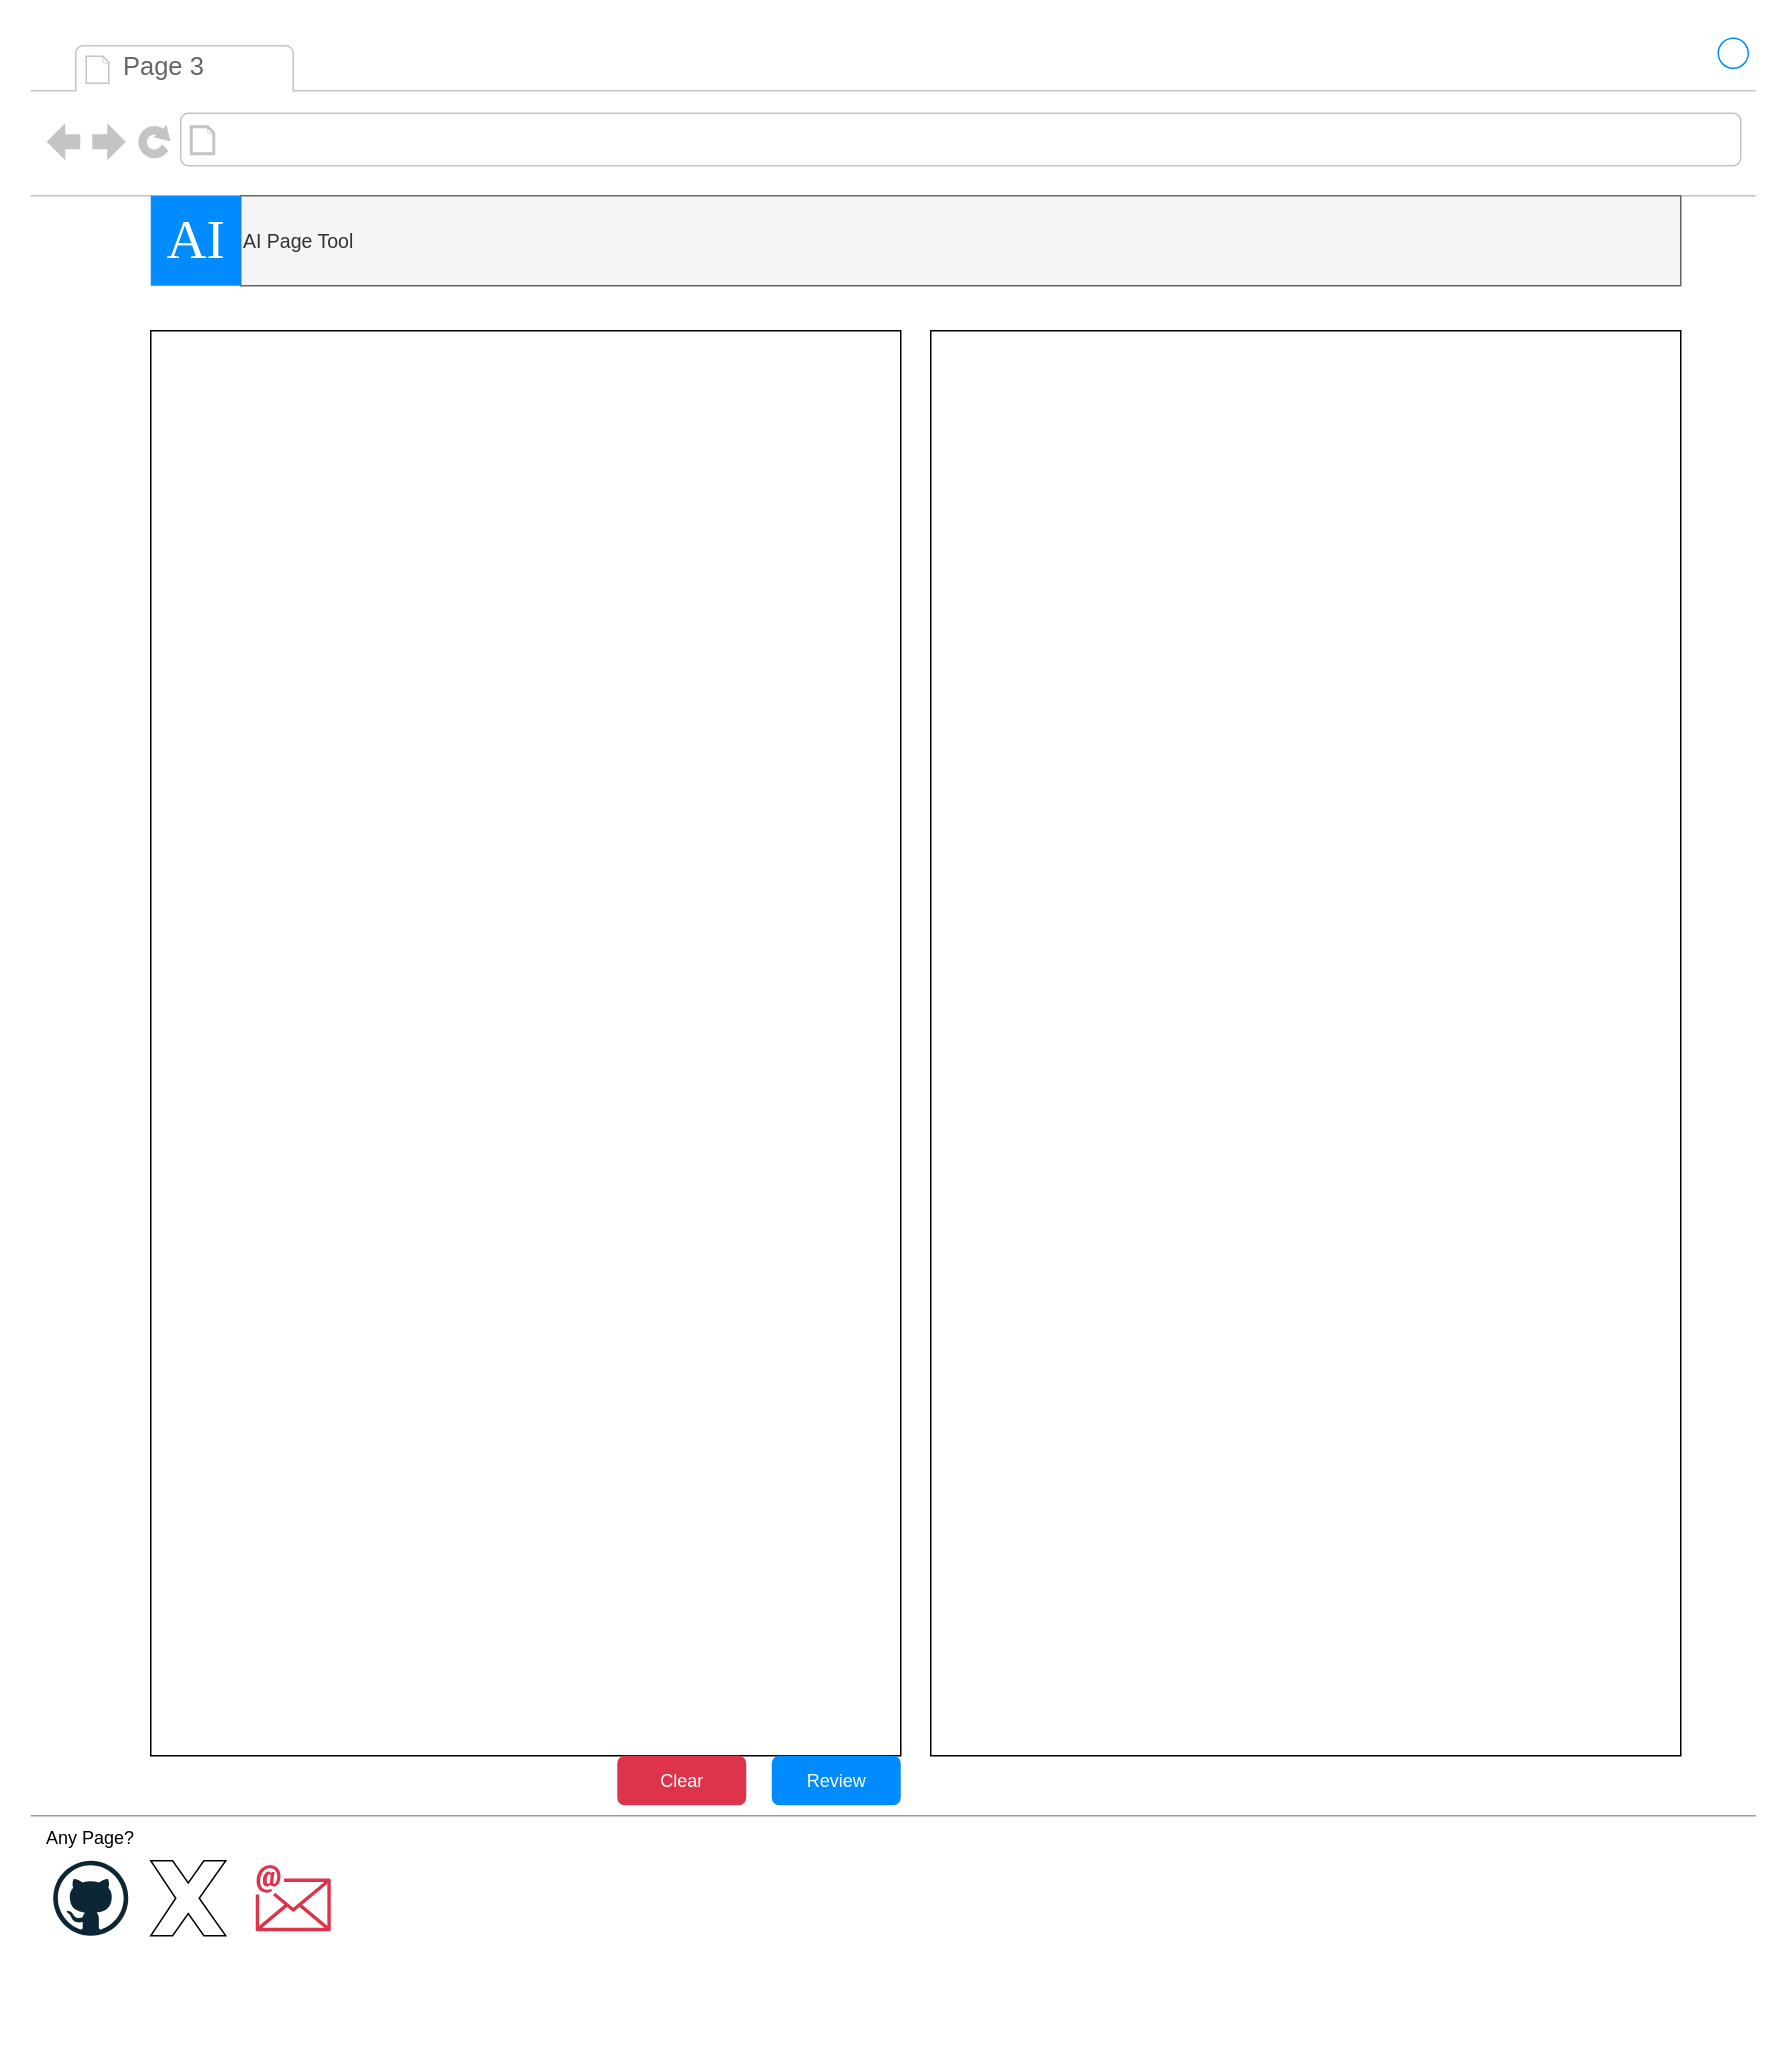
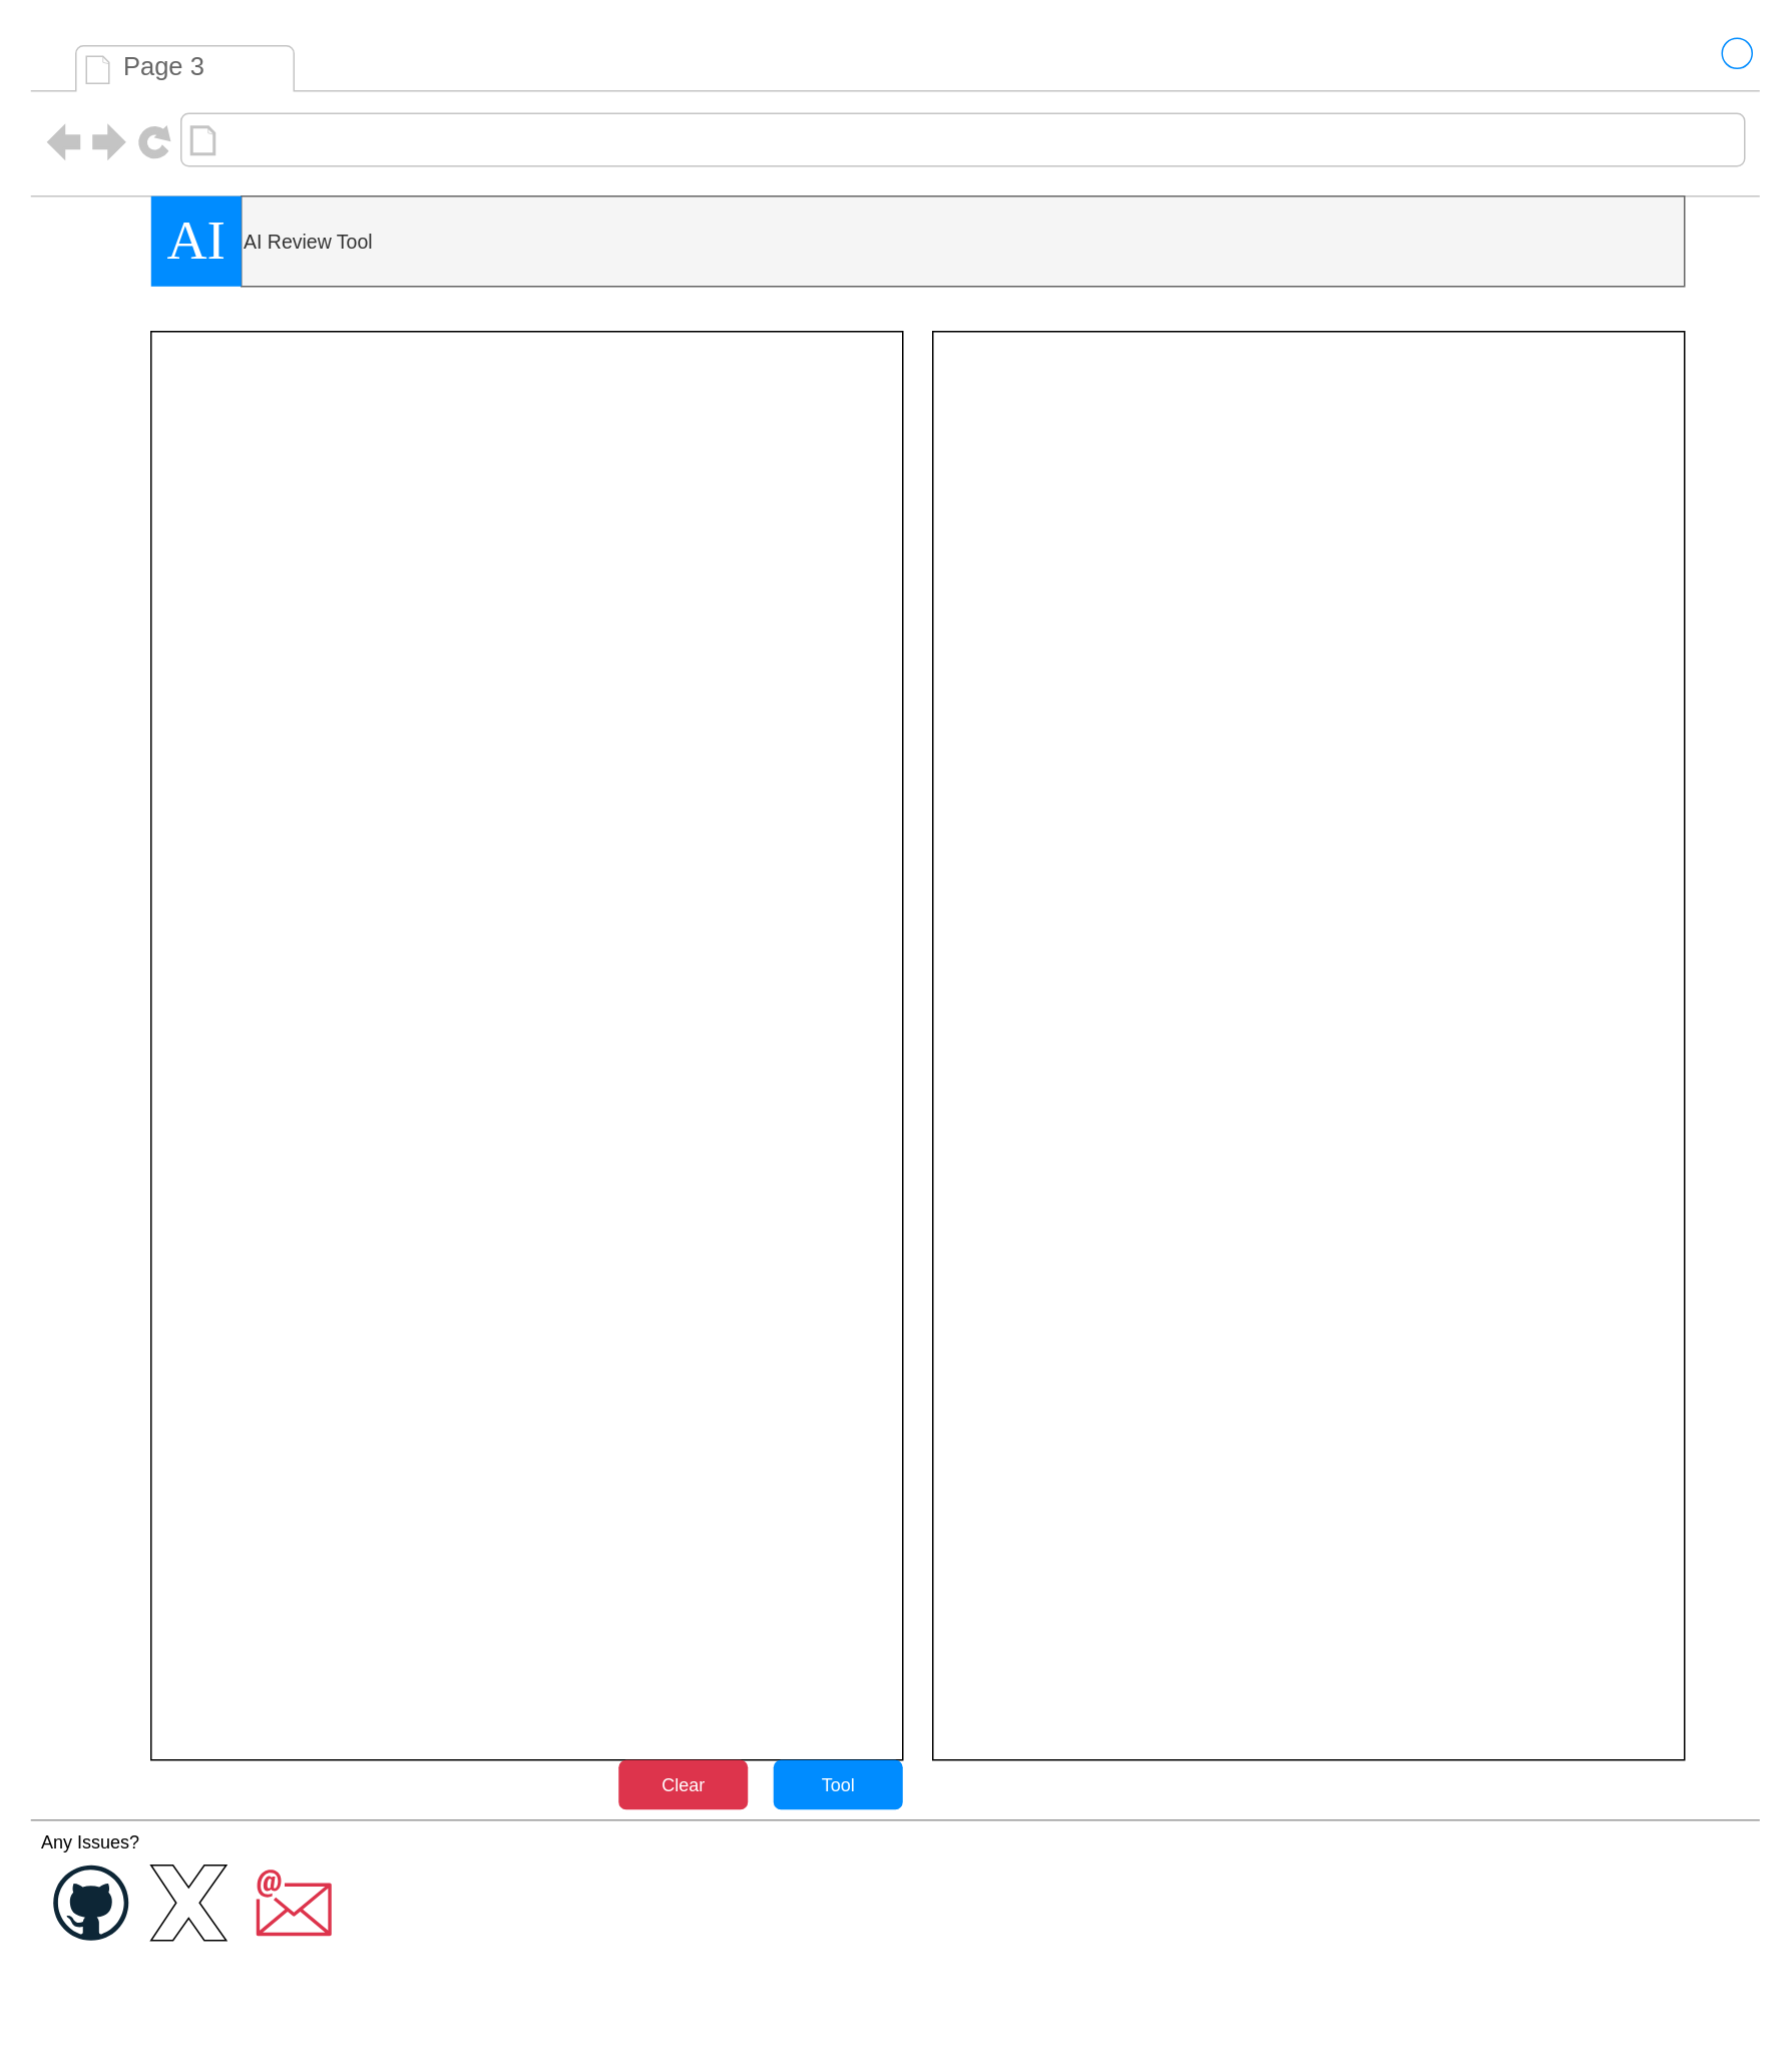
  <mxCell id="0" />
  <mxCell id="1" parent="0" />
  <mxCell id="2" value="" style="strokeWidth=1;shadow=0;dashed=0;align=center;html=1;shape=mxgraph.mockup.containers.browserWindow;rSize=0;strokeColor2=#008cff;strokeColor3=#c4c4c4;mainText=,;recursiveResize=0;strokeColor=#FFFFFF;fontColor=#FFFFFF;fillColor=light-dark(#ffffff, #a1cdf9);" parent="1" vertex="1"><mxGeometry x="20" y="20" width="1150" height="1330" as="geometry" /></mxCell>
  <mxCell id="3" value="Page 3" style="strokeWidth=1;shadow=0;dashed=0;align=center;html=1;shape=mxgraph.mockup.containers.anchor;fontSize=17;fontColor=#666666;align=left;" parent="2" vertex="1"><mxGeometry x="60" y="12" width="110" height="26" as="geometry" /></mxCell>
- <mxCell id="4" value="AI Page Tool" style="text;html=1;strokeColor=#666666;fillColor=#f5f5f5;align=left;verticalAlign=middle;whiteSpace=wrap;rounded=0;fontSize=13;fontColor=#333333;" parent="2" vertex="1"><mxGeometry x="140" y="110" width="960" height="60" as="geometry" /></mxCell>
+ <mxCell id="4" value="AI Review Tool" style="text;html=1;strokeColor=#666666;fillColor=#f5f5f5;align=left;verticalAlign=middle;whiteSpace=wrap;rounded=0;fontSize=13;fontColor=#333333;" parent="2" vertex="1"><mxGeometry x="140" y="110" width="960" height="60" as="geometry" /></mxCell>
  <mxCell id="5" value="" style="verticalLabelPosition=bottom;shadow=0;dashed=0;align=center;html=1;verticalAlign=top;strokeWidth=1;shape=mxgraph.mockup.markup.line;strokeColor=#999999;fillColor=#008CFF;fontSize=13;fontColor=#0066CC;" parent="2" vertex="1"><mxGeometry y="1180" width="1150" height="20" as="geometry" /></mxCell>
  <mxCell id="6" value="AI" style="text;html=1;align=center;verticalAlign=middle;resizable=0;points=[];autosize=1;fontSize=37;fontFamily=Tahoma;fillColor=#008CFF;fontColor=#FFFFFF;" parent="2" vertex="1"><mxGeometry x="80" y="110" width="60" height="60" as="geometry" /></mxCell>
  <mxCell id="7" value="" style="dashed=0;outlineConnect=0;html=1;align=center;labelPosition=center;verticalLabelPosition=bottom;verticalAlign=top;shape=mxgraph.weblogos.github" vertex="1" parent="2"><mxGeometry x="15" y="1220" width="50" height="50" as="geometry" /></mxCell>
- <mxCell id="8" value="Any Page?" style="text;html=1;align=center;verticalAlign=middle;whiteSpace=wrap;rounded=0;" vertex="1" parent="2"><mxGeometry y="1190" width="80" height="30" as="geometry" /></mxCell>
+ <mxCell id="8" value="Any Issues?" style="text;html=1;align=center;verticalAlign=middle;whiteSpace=wrap;rounded=0;" vertex="1" parent="2"><mxGeometry y="1190" width="80" height="30" as="geometry" /></mxCell>
  <mxCell id="9" value="" style="sketch=0;outlineConnect=0;fontColor=#232F3E;gradientColor=none;fillColor=#DD344C;strokeColor=none;dashed=0;verticalLabelPosition=bottom;verticalAlign=top;align=center;html=1;fontSize=12;fontStyle=0;shape=mxgraph.aws4.email;" vertex="1" parent="2"><mxGeometry x="150" y="1220" width="50" height="50" as="geometry" /></mxCell>
  <mxCell id="10" value="" style="verticalLabelPosition=bottom;verticalAlign=top;html=1;shape=mxgraph.basic.x;aspect=fixed;" vertex="1" parent="2"><mxGeometry x="80" y="1220" width="50" height="50" as="geometry" /></mxCell>
  <mxCell id="11" value="" style="rounded=0;whiteSpace=wrap;html=1;" vertex="1" parent="2"><mxGeometry x="80" y="200" width="500" height="950" as="geometry" /></mxCell>
  <mxCell id="12" value="" style="rounded=0;whiteSpace=wrap;html=1;" vertex="1" parent="2"><mxGeometry x="600" y="200" width="500" height="950" as="geometry" /></mxCell>
- <mxCell id="13" value="Review" style="rounded=1;align=center;strokeColor=none;html=1;fontColor=#ffffff;fontSize=12;fillColor=#008CFF;" parent="2" vertex="1"><mxGeometry x="494" y="1150" width="86" height="33" as="geometry" /></mxCell>
+ <mxCell id="13" value="Tool" style="rounded=1;align=center;strokeColor=none;html=1;fontColor=#ffffff;fontSize=12;fillColor=#008CFF;" parent="2" vertex="1"><mxGeometry x="494" y="1150" width="86" height="33" as="geometry" /></mxCell>
  <mxCell id="14" value="Clear" style="rounded=1;align=center;strokeColor=none;html=1;fontColor=#ffffff;fontSize=12;fillColor=#dd344c;" vertex="1" parent="2"><mxGeometry x="391" y="1150" width="86" height="33" as="geometry" /></mxCell>
